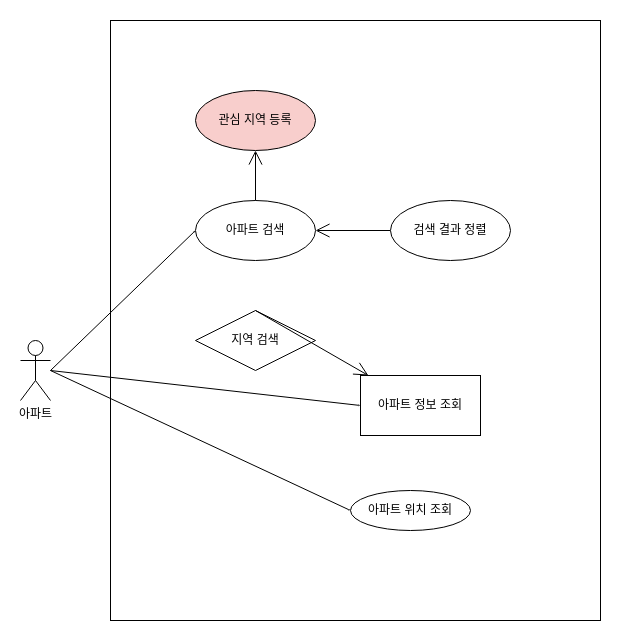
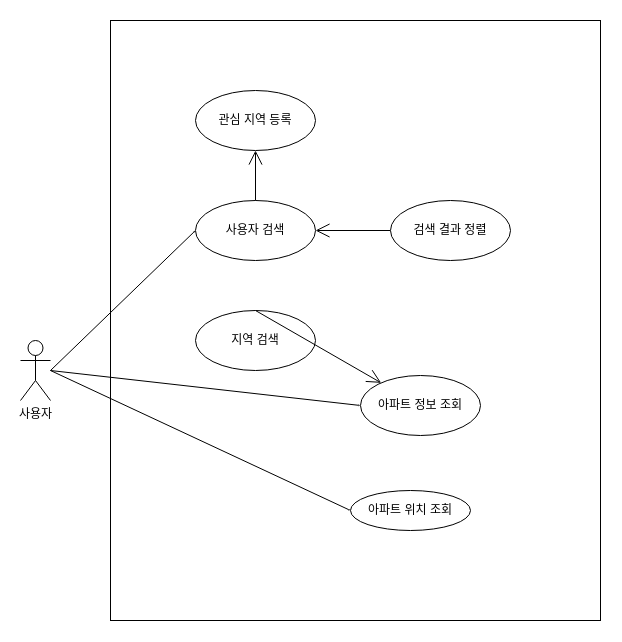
  <mxCell id="0" />
  <mxCell id="1" parent="0" />
- <mxCell id="2" value="아파트" style="shape=umlActor;verticalLabelPosition=bottom;verticalAlign=top;html=1;outlineConnect=0;" vertex="1" parent="1"><mxGeometry x="20" y="340" width="30" height="60" as="geometry" /></mxCell>
+ <mxCell id="2" value="사용자" style="shape=umlActor;verticalLabelPosition=bottom;verticalAlign=top;html=1;outlineConnect=0;" vertex="1" parent="1"><mxGeometry x="20" y="340" width="30" height="60" as="geometry" /></mxCell>
  <mxCell id="3" value="" style="rounded=0;whiteSpace=wrap;html=1;" vertex="1" parent="1"><mxGeometry x="110" y="20" width="490" height="600" as="geometry" /></mxCell>
  <mxCell id="4" value="" style="endArrow=open;endFill=1;endSize=12;html=1;rounded=0;dashed=0;entryX=1;entryY=0.5;entryDx=0;entryDy=0;" edge="1" parent="1" source="7" target="5"><mxGeometry width="160" relative="1" as="geometry"><mxPoint x="10" y="220" as="sourcePoint" /><mxPoint x="220" y="420" as="targetPoint" /></mxGeometry></mxCell>
- <mxCell id="5" value="아파트 검색" style="ellipse;whiteSpace=wrap;html=1;" vertex="1" parent="1"><mxGeometry x="195" y="200" width="120" height="60" as="geometry" /></mxCell>
- <mxCell id="6" value="지역 검색" style="rhombus;whiteSpace=wrap;html=1;" vertex="1" parent="1"><mxGeometry x="195" y="310" width="120" height="60" as="geometry" /></mxCell>
+ <mxCell id="5" value="사용자 검색" style="ellipse;whiteSpace=wrap;html=1;" vertex="1" parent="1"><mxGeometry x="195" y="200" width="120" height="60" as="geometry" /></mxCell>
+ <mxCell id="6" value="지역 검색" style="ellipse;whiteSpace=wrap;html=1;" vertex="1" parent="1"><mxGeometry x="195" y="310" width="120" height="60" as="geometry" /></mxCell>
  <mxCell id="7" value="검색 결과 정렬" style="ellipse;whiteSpace=wrap;html=1;" vertex="1" parent="1"><mxGeometry x="390" y="200" width="120" height="60" as="geometry" /></mxCell>
- <mxCell id="8" value="아파트 정보 조회" style="whiteSpace=wrap;html=1;rounded=0;" vertex="1" parent="1"><mxGeometry x="360" y="375" width="120" height="60" as="geometry" /></mxCell>
+ <mxCell id="8" value="아파트 정보 조회" style="ellipse;whiteSpace=wrap;html=1;" vertex="1" parent="1"><mxGeometry x="360" y="375" width="120" height="60" as="geometry" /></mxCell>
  <mxCell id="9" value="아파트 위치 조회" style="ellipse;whiteSpace=wrap;html=1;" vertex="1" parent="1"><mxGeometry x="350" y="490" width="120" height="40" as="geometry" /></mxCell>
  <mxCell id="10" value="" style="endArrow=open;endFill=1;endSize=12;html=1;rounded=0;exitX=0.5;exitY=0;exitDx=0;exitDy=0;" edge="1" parent="1" source="6" target="8"><mxGeometry width="160" relative="1" as="geometry"><mxPoint x="-160" y="330" as="sourcePoint" /><mxPoint x="50" y="430" as="targetPoint" /></mxGeometry></mxCell>
- <mxCell id="11" value="관심 지역 등록" style="ellipse;whiteSpace=wrap;html=1;fillColor=#f8cecc;" vertex="1" parent="1"><mxGeometry x="195" y="90" width="120" height="60" as="geometry" /></mxCell>
+ <mxCell id="11" value="관심 지역 등록" style="ellipse;whiteSpace=wrap;html=1;" vertex="1" parent="1"><mxGeometry x="195" y="90" width="120" height="60" as="geometry" /></mxCell>
  <mxCell id="12" value="" style="endArrow=open;endFill=1;endSize=12;html=1;rounded=0;exitX=0.5;exitY=0;exitDx=0;exitDy=0;entryX=0.5;entryY=1;entryDx=0;entryDy=0;" edge="1" parent="1" source="5" target="11"><mxGeometry width="160" relative="1" as="geometry"><mxPoint x="265" y="320" as="sourcePoint" /><mxPoint x="265" y="270" as="targetPoint" /></mxGeometry></mxCell>
  <mxCell id="13" value="" style="endArrow=open;endFill=1;endSize=0;html=1;rounded=0;entryX=0;entryY=0.5;entryDx=0;entryDy=0;startSize=0;" edge="1" parent="1" target="8"><mxGeometry width="160" relative="1" as="geometry"><mxPoint x="50" y="370" as="sourcePoint" /><mxPoint x="328" y="253" as="targetPoint" /></mxGeometry></mxCell>
  <mxCell id="14" value="" style="endArrow=open;endFill=1;endSize=0;html=1;rounded=0;entryX=0;entryY=0.5;entryDx=0;entryDy=0;startSize=0;" edge="1" parent="1" target="9"><mxGeometry width="160" relative="1" as="geometry"><mxPoint x="50" y="370" as="sourcePoint" /><mxPoint x="370" y="415" as="targetPoint" /></mxGeometry></mxCell>
  <mxCell id="15" value="" style="endArrow=open;endFill=1;endSize=0;html=1;rounded=0;entryX=0;entryY=0.5;entryDx=0;entryDy=0;startSize=0;" edge="1" parent="1" target="5"><mxGeometry width="160" relative="1" as="geometry"><mxPoint x="50" y="370" as="sourcePoint" /><mxPoint x="380" y="425" as="targetPoint" /></mxGeometry></mxCell>
